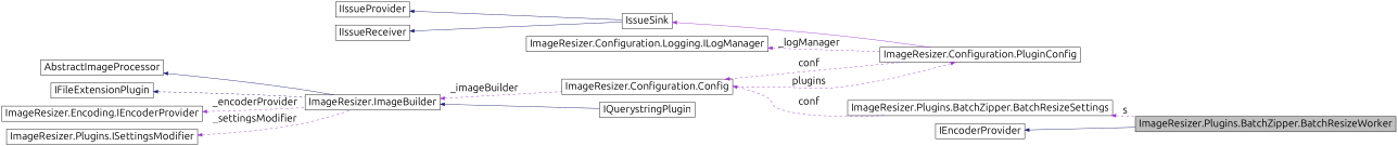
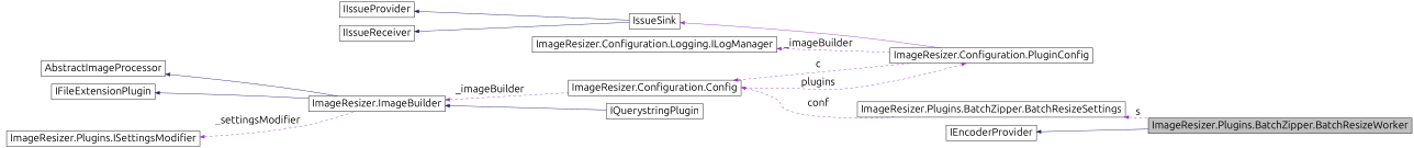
  digraph {
    fontname=Ubuntu
    rankdir=LR
    node [color=black fillcolor=white fontname=Ubuntu fontsize=24 shape=record style=filled]
    edge [color=darkorchid3 dir=back fontname=Ubuntu fontsize=24 labelfontname=Helvetica labelfontsize=24 style=dashed]
    n1 [fillcolor=grey75 fontcolor=black height=0.2 label="ImageResizer.Plugins.BatchZipper.BatchResizeWorker" width=0.4]
    n2 [height=0.2 label="ImageResizer.Plugins.BatchZipper.BatchResizeSettings" width=0.4]
    n3 [height=0.2 label="ImageResizer.Configuration.Config" width=0.4]
    n4 [height=0.2 label="ImageResizer.Configuration.PluginConfig" width=0.4]
    n5 [height=0.2 label="ImageResizer.ImageBuilder" width=0.4]
    n6 [height=0.2 label=IQuerystringPlugin width=0.4]
    n7 [height=0.2 label=AbstractImageProcessor width=0.4]
    n8 [height=0.2 label=IFileExtensionPlugin width=0.4]
-   n9 [height=0.2 label="ImageResizer.Encoding.IEncoderProvider" width=0.4]
    n10 [height=0.2 label="ImageResizer.Plugins.ISettingsModifier" width=0.4]
    n11 [height=0.2 label=IssueSink width=0.4]
    n12 [height=0.2 label=IIssueProvider width=0.4]
    n13 [height=0.2 label=IIssueReceiver width=0.4]
    n14 [height=0.2 label=IEncoderProvider width=0.4]
    n15 [height=0.2 label="ImageResizer.Configuration.Logging.ILogManager" width=0.4]
    n2 -> n1 [label=" s"]
    n3 -> n2 [label=" conf"]
-   n3 -> n4 [label=" conf"]
+   n3 -> n4 [label=" c"]
    n4 -> n3 [label=" plugins"]
    n5 -> n3 [label=" _imageBuilder"]
    n5 -> n6 [color=midnightblue style=solid]
    n7 -> n5 [color=midnightblue style=solid]
-   n8 -> n5 [color=midnightblue]
-   n9 -> n5 [label=" _encoderProvider"]
+   n8 -> n5 [color=midnightblue style=solid]
    n10 -> n5 [label=" _settingsModifier"]
    n11 -> n4 [style=solid]
    n12 -> n11 [color=midnightblue style=solid]
    n13 -> n11 [color=midnightblue style=solid]
    n14 -> n1 [color=midnightblue style=solid]
-   n15 -> n4 [label=" _logManager"]
+   n15 -> n4 [label=" _imageBuilder"]
  }
